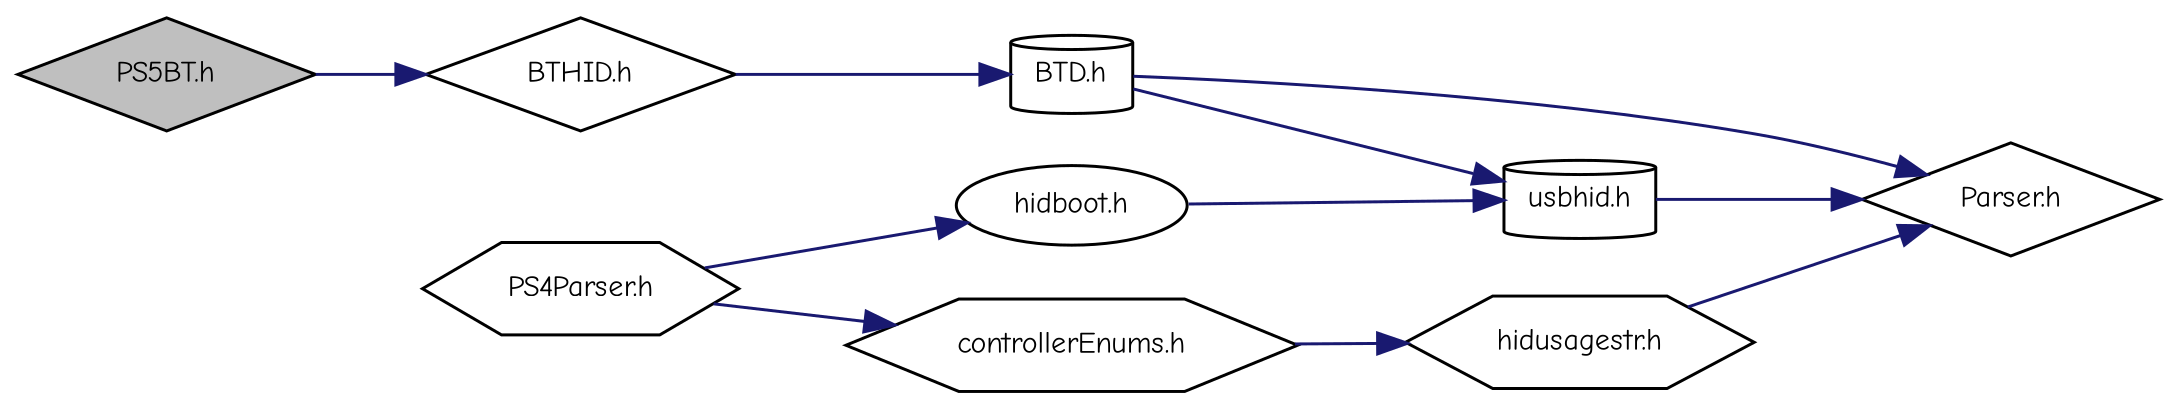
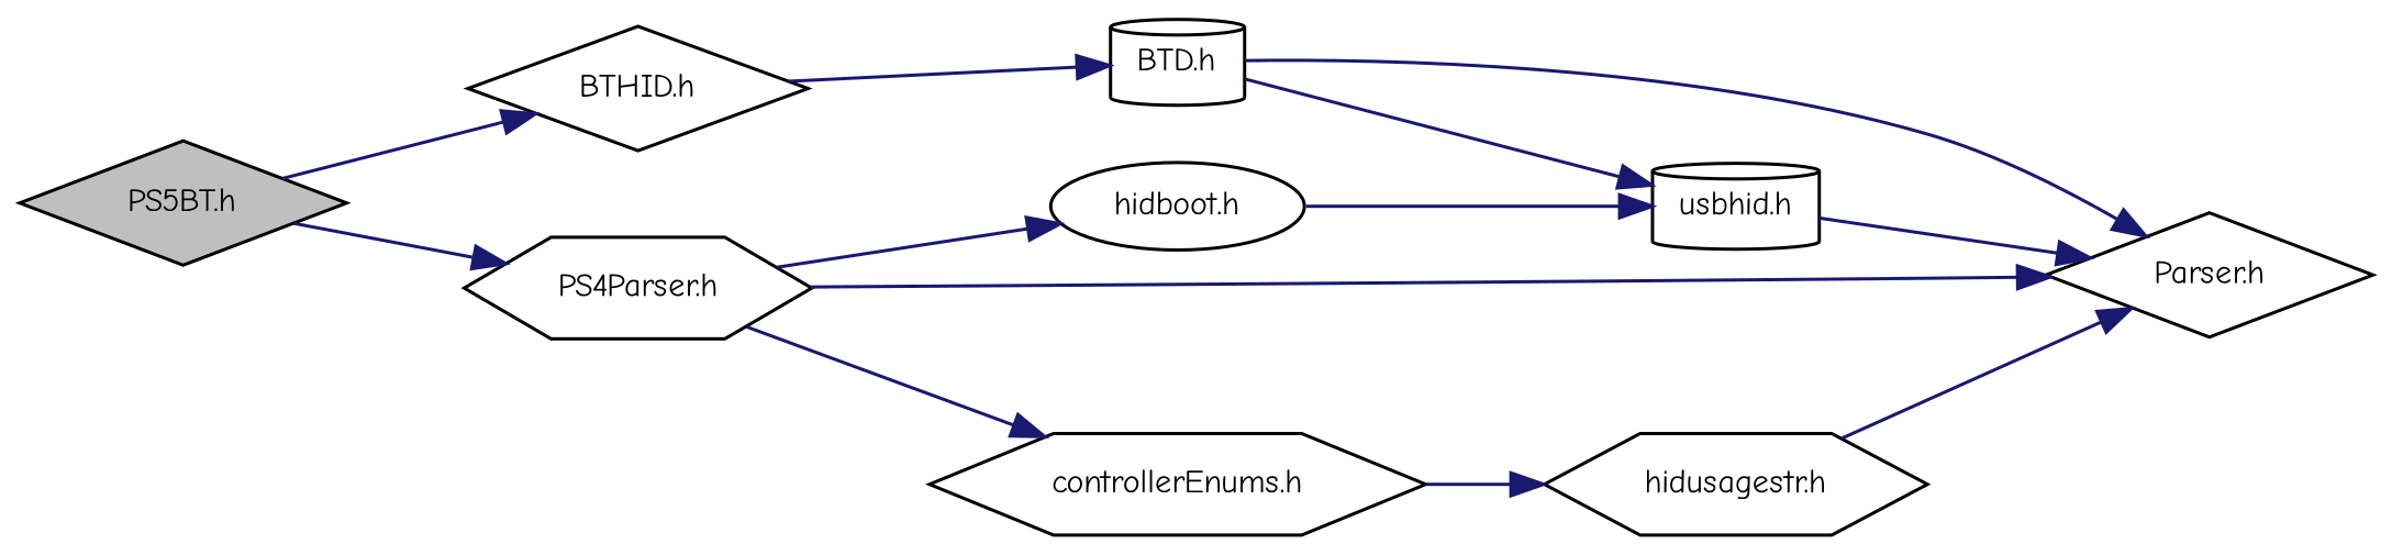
  digraph {
    fontname="Comic Neue"
    rankdir=LR
    node [color=black fillcolor=white fontname="Comic Neue" fontsize=10 shape=diamond style=filled]
    edge [color=midnightblue fontname="Comic Neue" fontsize=10 labelfontname=Helvetica labelfontsize=10 style=solid]
    n1 [fillcolor=grey75 fontcolor=black height=0.2 label="PS5BT.h" width=0.4]
    n2 [height=0.2 label="BTHID.h" width=0.4]
    n3 [height=0.2 label="PS4Parser.h" shape=hexagon width=0.4]
    n4 [height=0.2 label="BTD.h" shape=cylinder width=0.4]
    n5 [height=0.2 label="hidboot.h" shape=ellipse width=0.4]
    n6 [height=0.2 label="Parser.h" width=0.4]
    n7 [height=0.2 label="controllerEnums.h" shape=hexagon width=0.4]
    n8 [height=0.2 label="usbhid.h" shape=cylinder width=0.4]
    n9 [height=0.2 label="hidusagestr.h" shape=hexagon width=0.4]
    n1 -> n2
+   n1 -> n3
    n2 -> n4
    n3 -> n5
+   n3 -> n6
    n3 -> n7
    n4 -> n6
    n4 -> n8
    n5 -> n8
    n7 -> n9
    n8 -> n6
    n9 -> n6
  }
